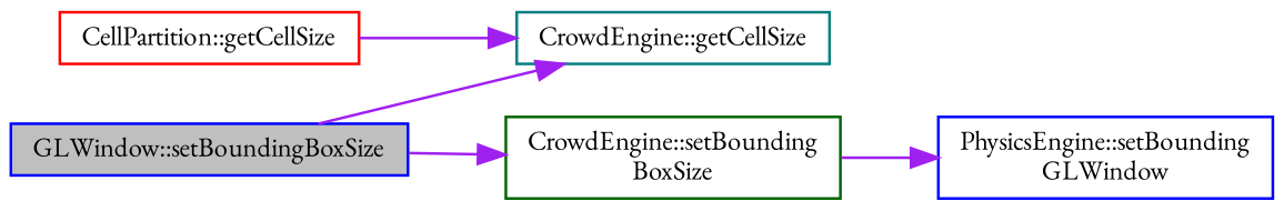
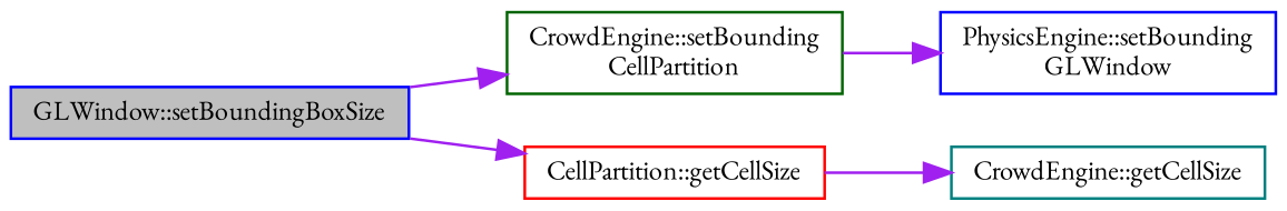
  digraph {
    fontname="EB Garamond"
    rankdir=LR
    node [color=blue fillcolor=white fontname="EB Garamond" fontsize=10 shape=record style=filled]
    edge [color=purple fontname="EB Garamond" fontsize=10 labelfontname=FreeSans labelfontsize=10 style=solid]
    n1 [fillcolor=grey75 fontcolor=black height=0.2 label="GLWindow::setBoundingBoxSize" width=0.4]
    n2 [color=teal height=0.2 label="CrowdEngine::getCellSize" width=0.4]
-   n3 [color=darkgreen height=0.2 label="CrowdEngine::setBounding\lBoxSize" width=0.4]
+   n3 [color=darkgreen height=0.2 label="CrowdEngine::setBounding\lCellPartition" width=0.4]
    n4 [height=0.2 label="PhysicsEngine::setBounding\lGLWindow" width=0.4]
    n5 [color=red height=0.2 label="CellPartition::getCellSize" width=0.4]
-   n1 -> n2
+   n1 -> n5
    n1 -> n3
    n3 -> n4
    n5 -> n2
  }
